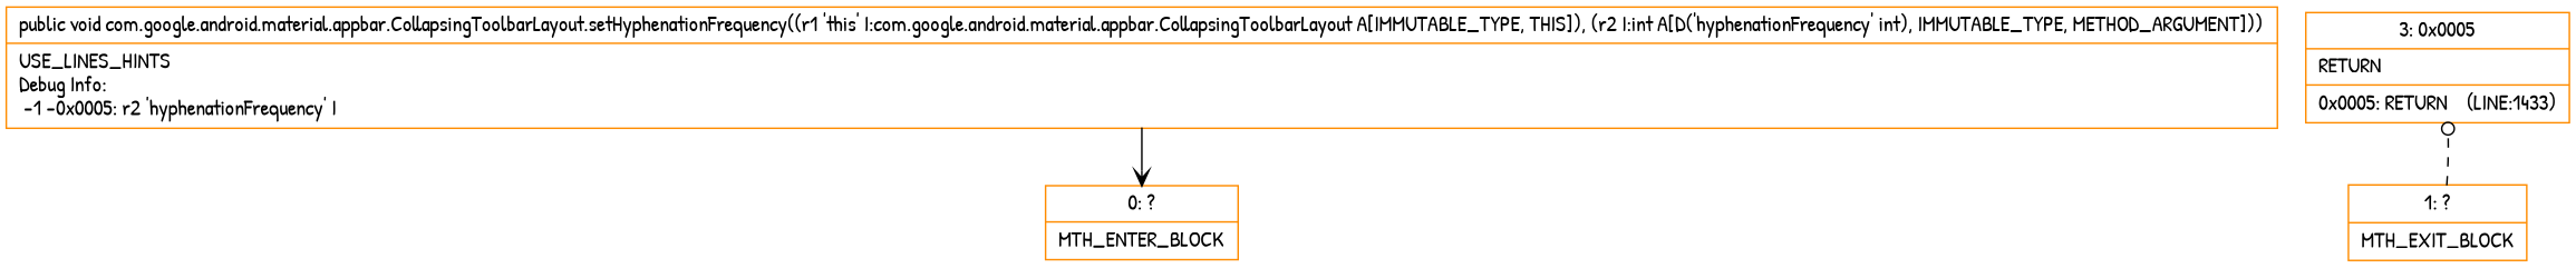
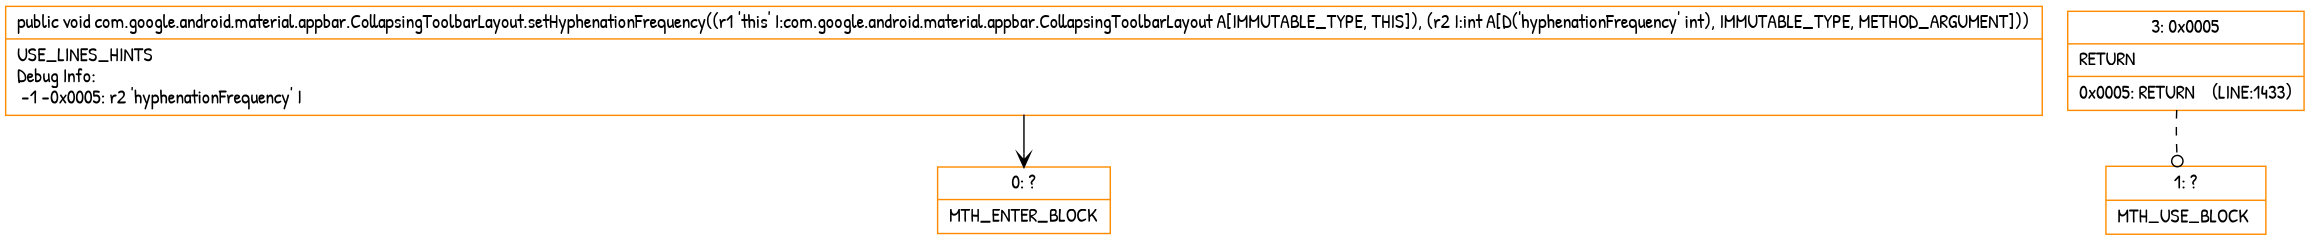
  digraph {
    fontname="Patrick Hand"
    node [color=darkorange fontname="Patrick Hand" shape=record]
    edge [fontname="Patrick Hand"]
    n1 [label="{0\:\ ?|MTH_ENTER_BLOCK\l}"]
    n2 [label="{3\:\ 0x0005|RETURN\l|0x0005: RETURN    (LINE:1433)\l}"]
-   n3 [label="{1\:\ ?|MTH_EXIT_BLOCK\l}"]
+   n3 [label="{1\:\ ?|MTH_USE_BLOCK\l}"]
    n4 [label="{public void com.google.android.material.appbar.CollapsingToolbarLayout.setHyphenationFrequency((r1 'this' I:com.google.android.material.appbar.CollapsingToolbarLayout A[IMMUTABLE_TYPE, THIS]), (r2 I:int A[D('hyphenationFrequency' int), IMMUTABLE_TYPE, METHOD_ARGUMENT]))  | USE_LINES_HINTS\lDebug Info:\l  \-1 \-0x0005: r2 'hyphenationFrequency' I\l}"]
-   n3 -> n2 [arrowhead=odot style=dashed]
+   n2 -> n3 [arrowhead=odot style=dashed]
    n4 -> n1 [arrowhead=vee style=solid]
  }
